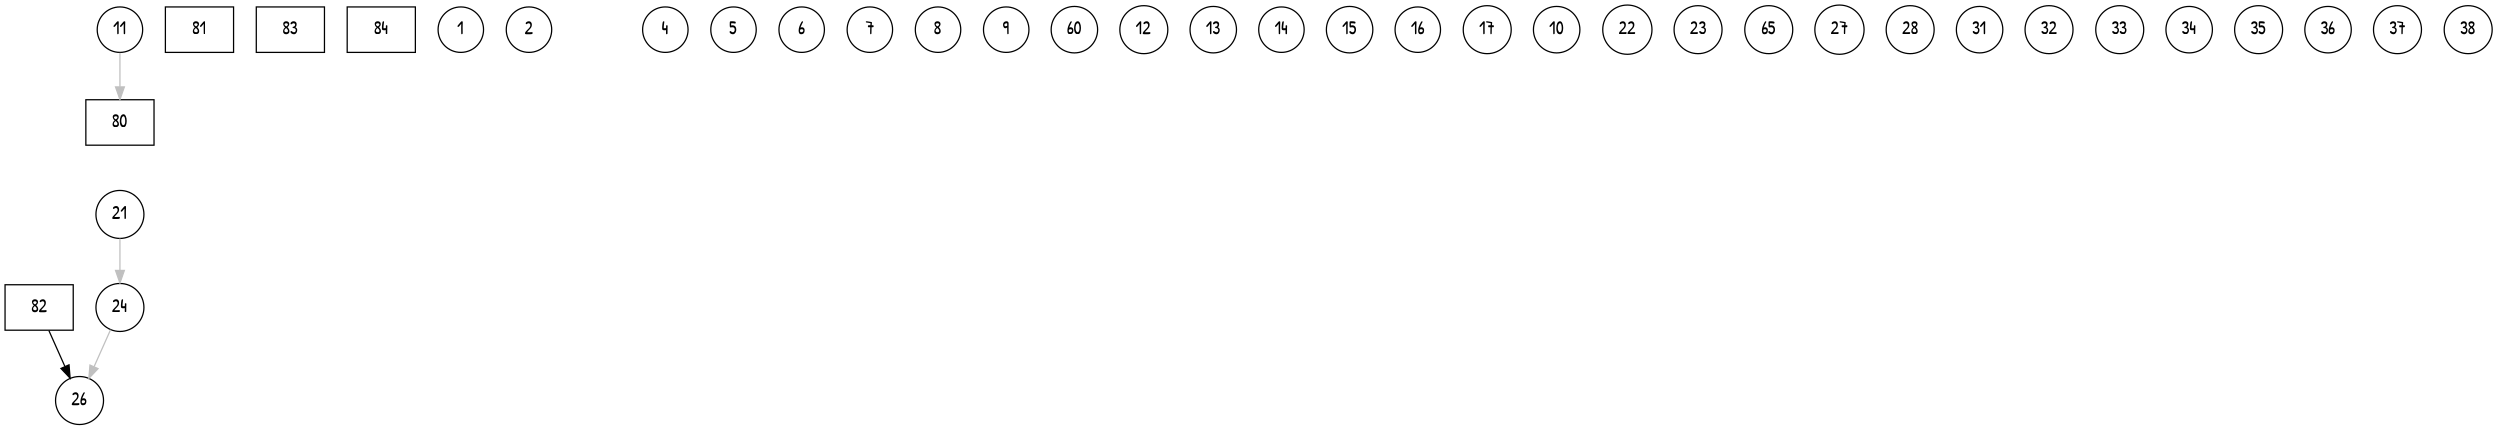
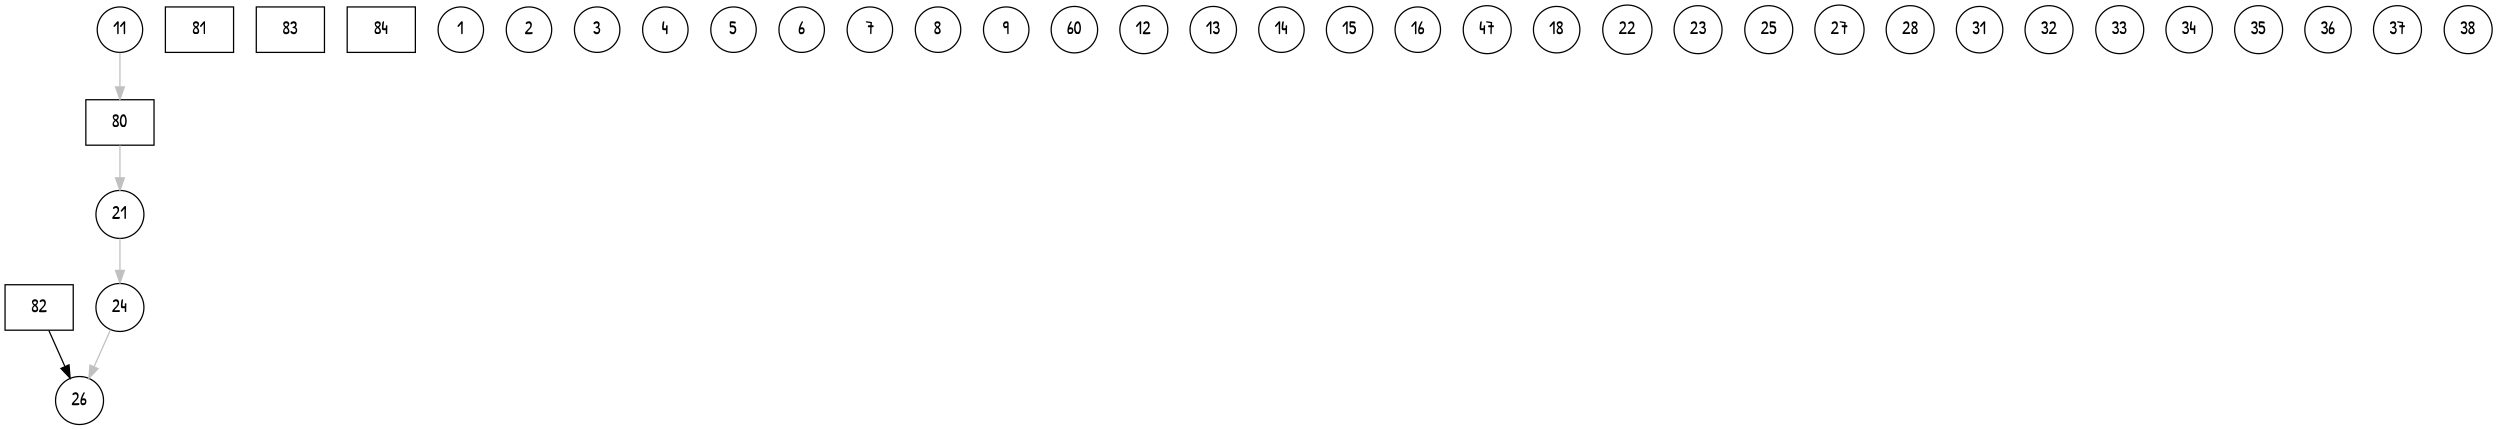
  digraph {
    fontname="Patrick Hand"
    node [fontname="Patrick Hand" shape=circle]
    edge [color=gray fontname="Patrick Hand"]
    80 [shape=rectangle]
    21
    24
    81 [shape=rectangle]
    82 [shape=rectangle]
    26
    83 [shape=rectangle]
    84 [shape=rectangle]
    1
    2
+   3
    4
    5
    6
    7
    8
    9
    n18 [label=60]
    11
    12
    13
    14
    15
    16
-   17
-   18 [label=10]
+   17 [label=47]
+   18
    22
    23
-   25 [label=65]
+   25
    27
    28
    31
    32
    33
    34
    35
    36
    37
    38
+   80 -> 21
    21 -> 24
    24 -> 26
    82 -> 26 [color=black]
    11 -> 80
  }
